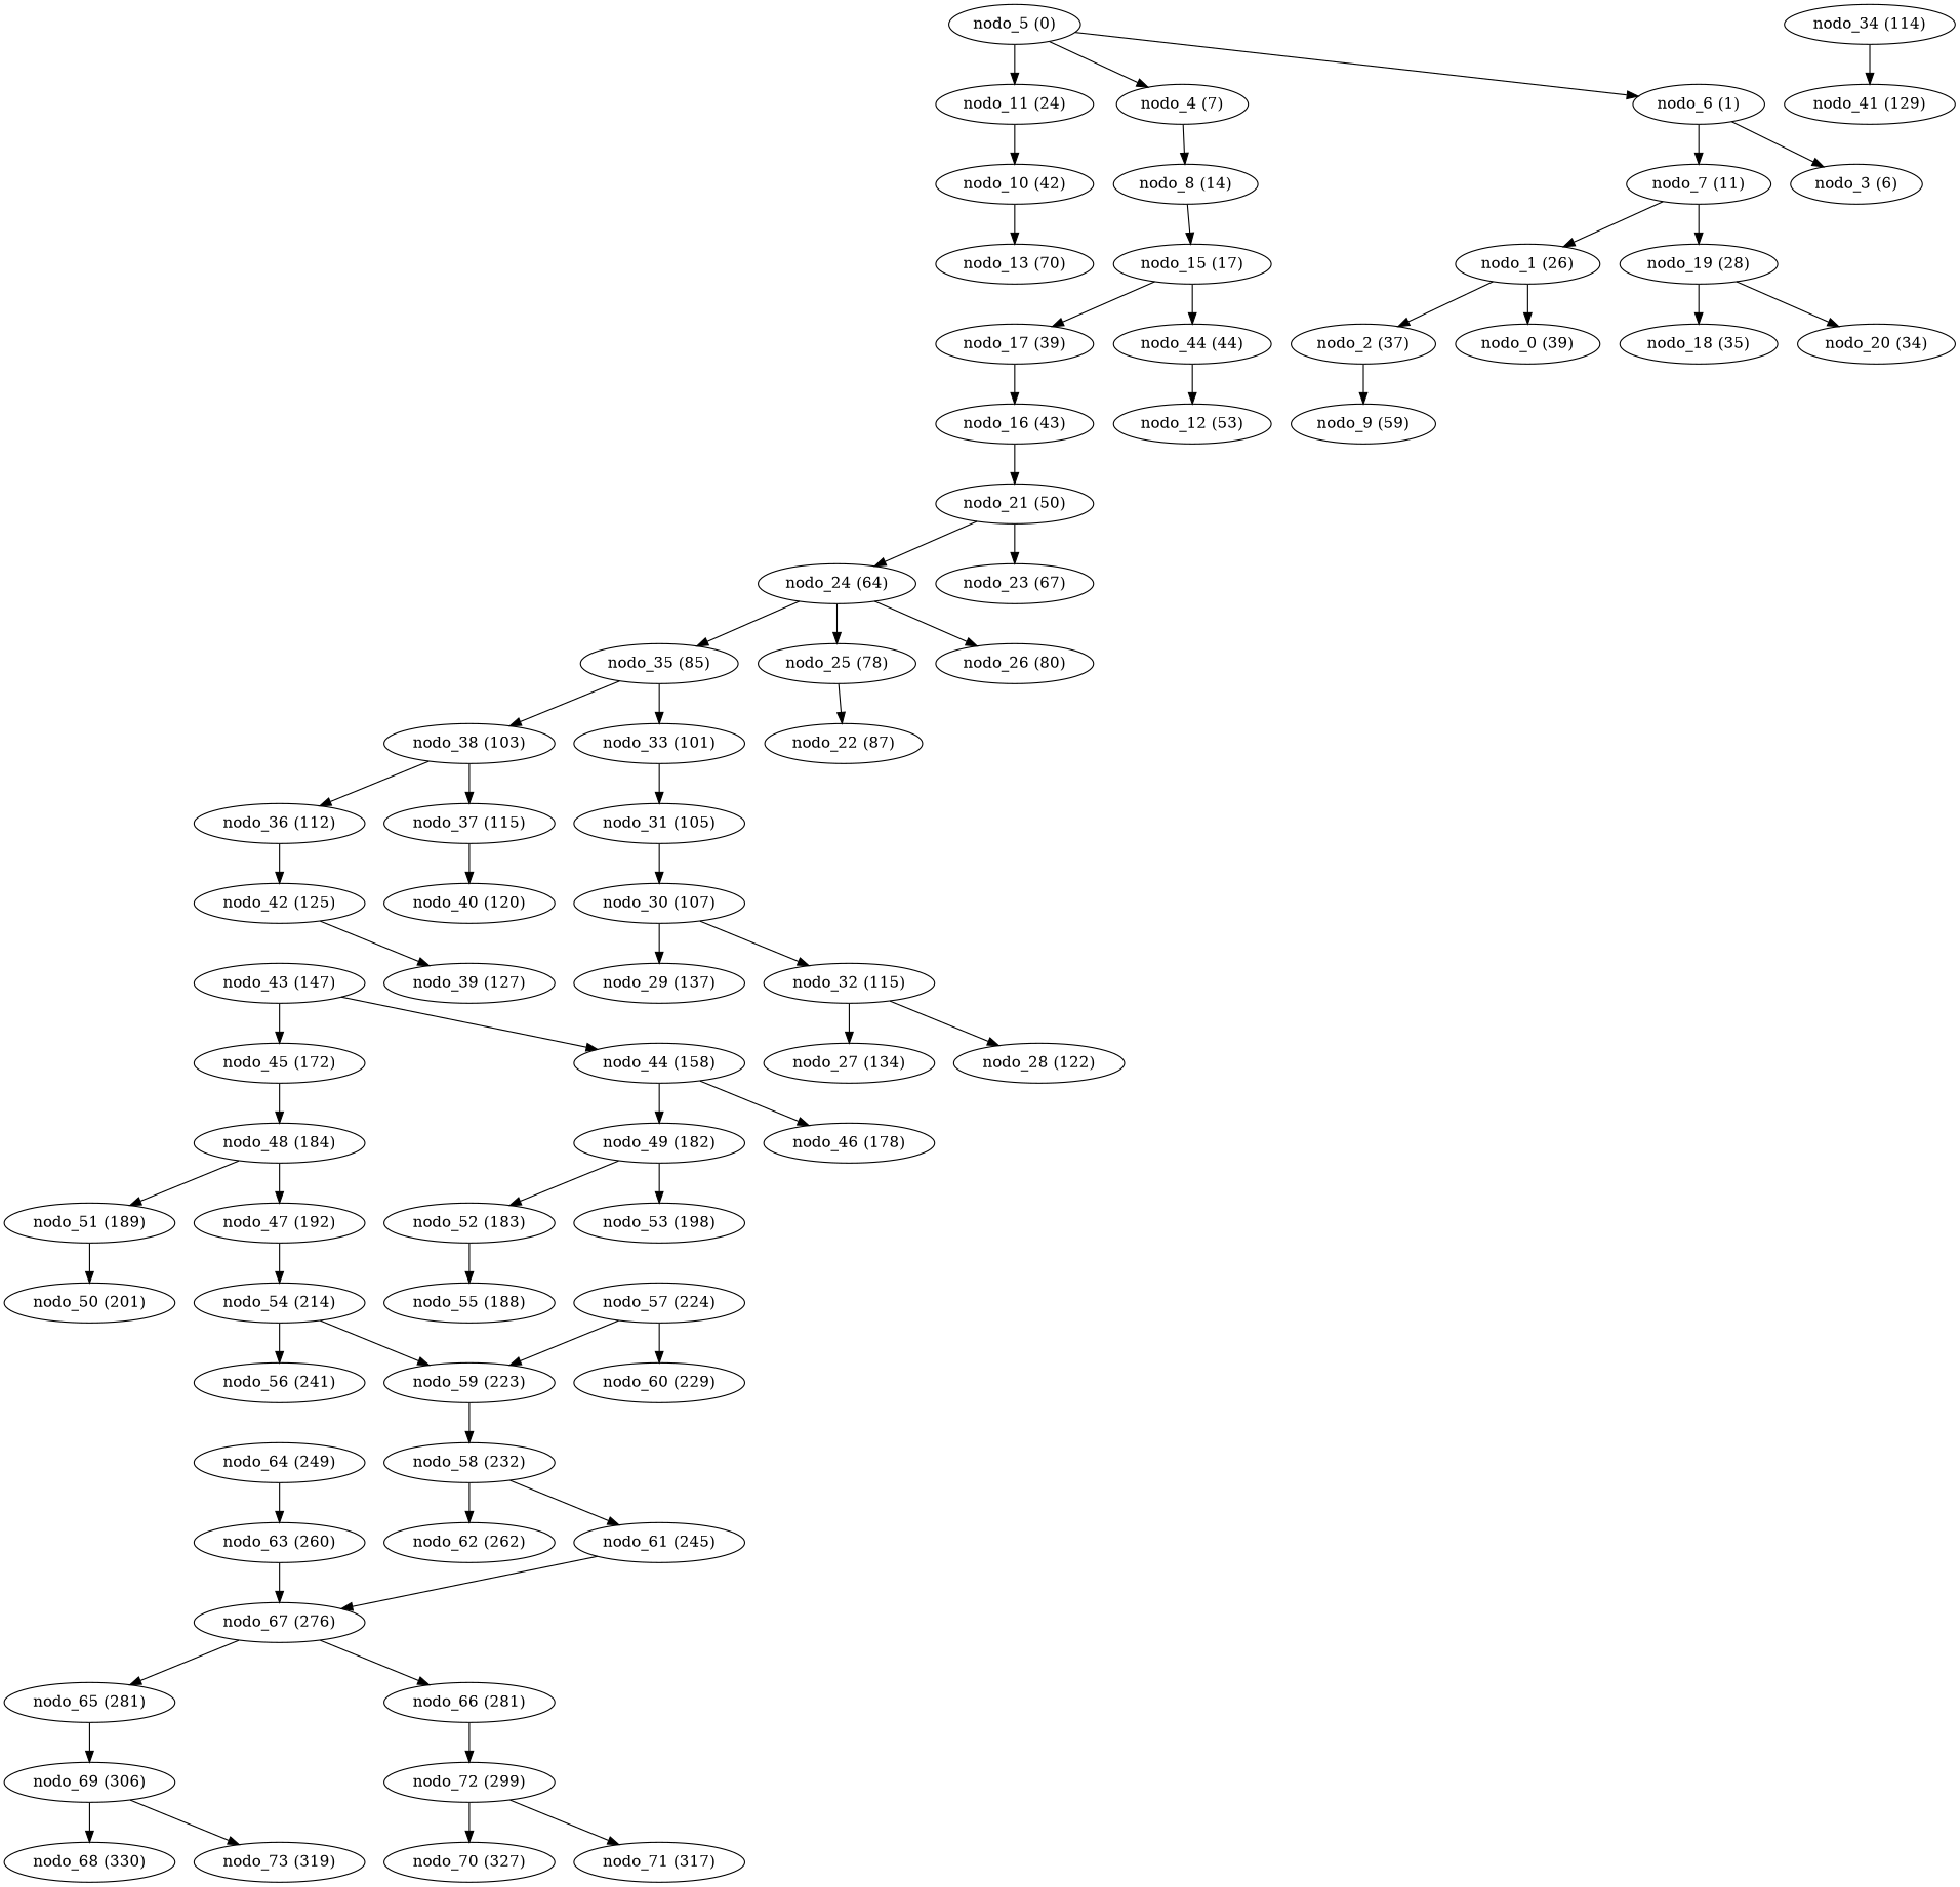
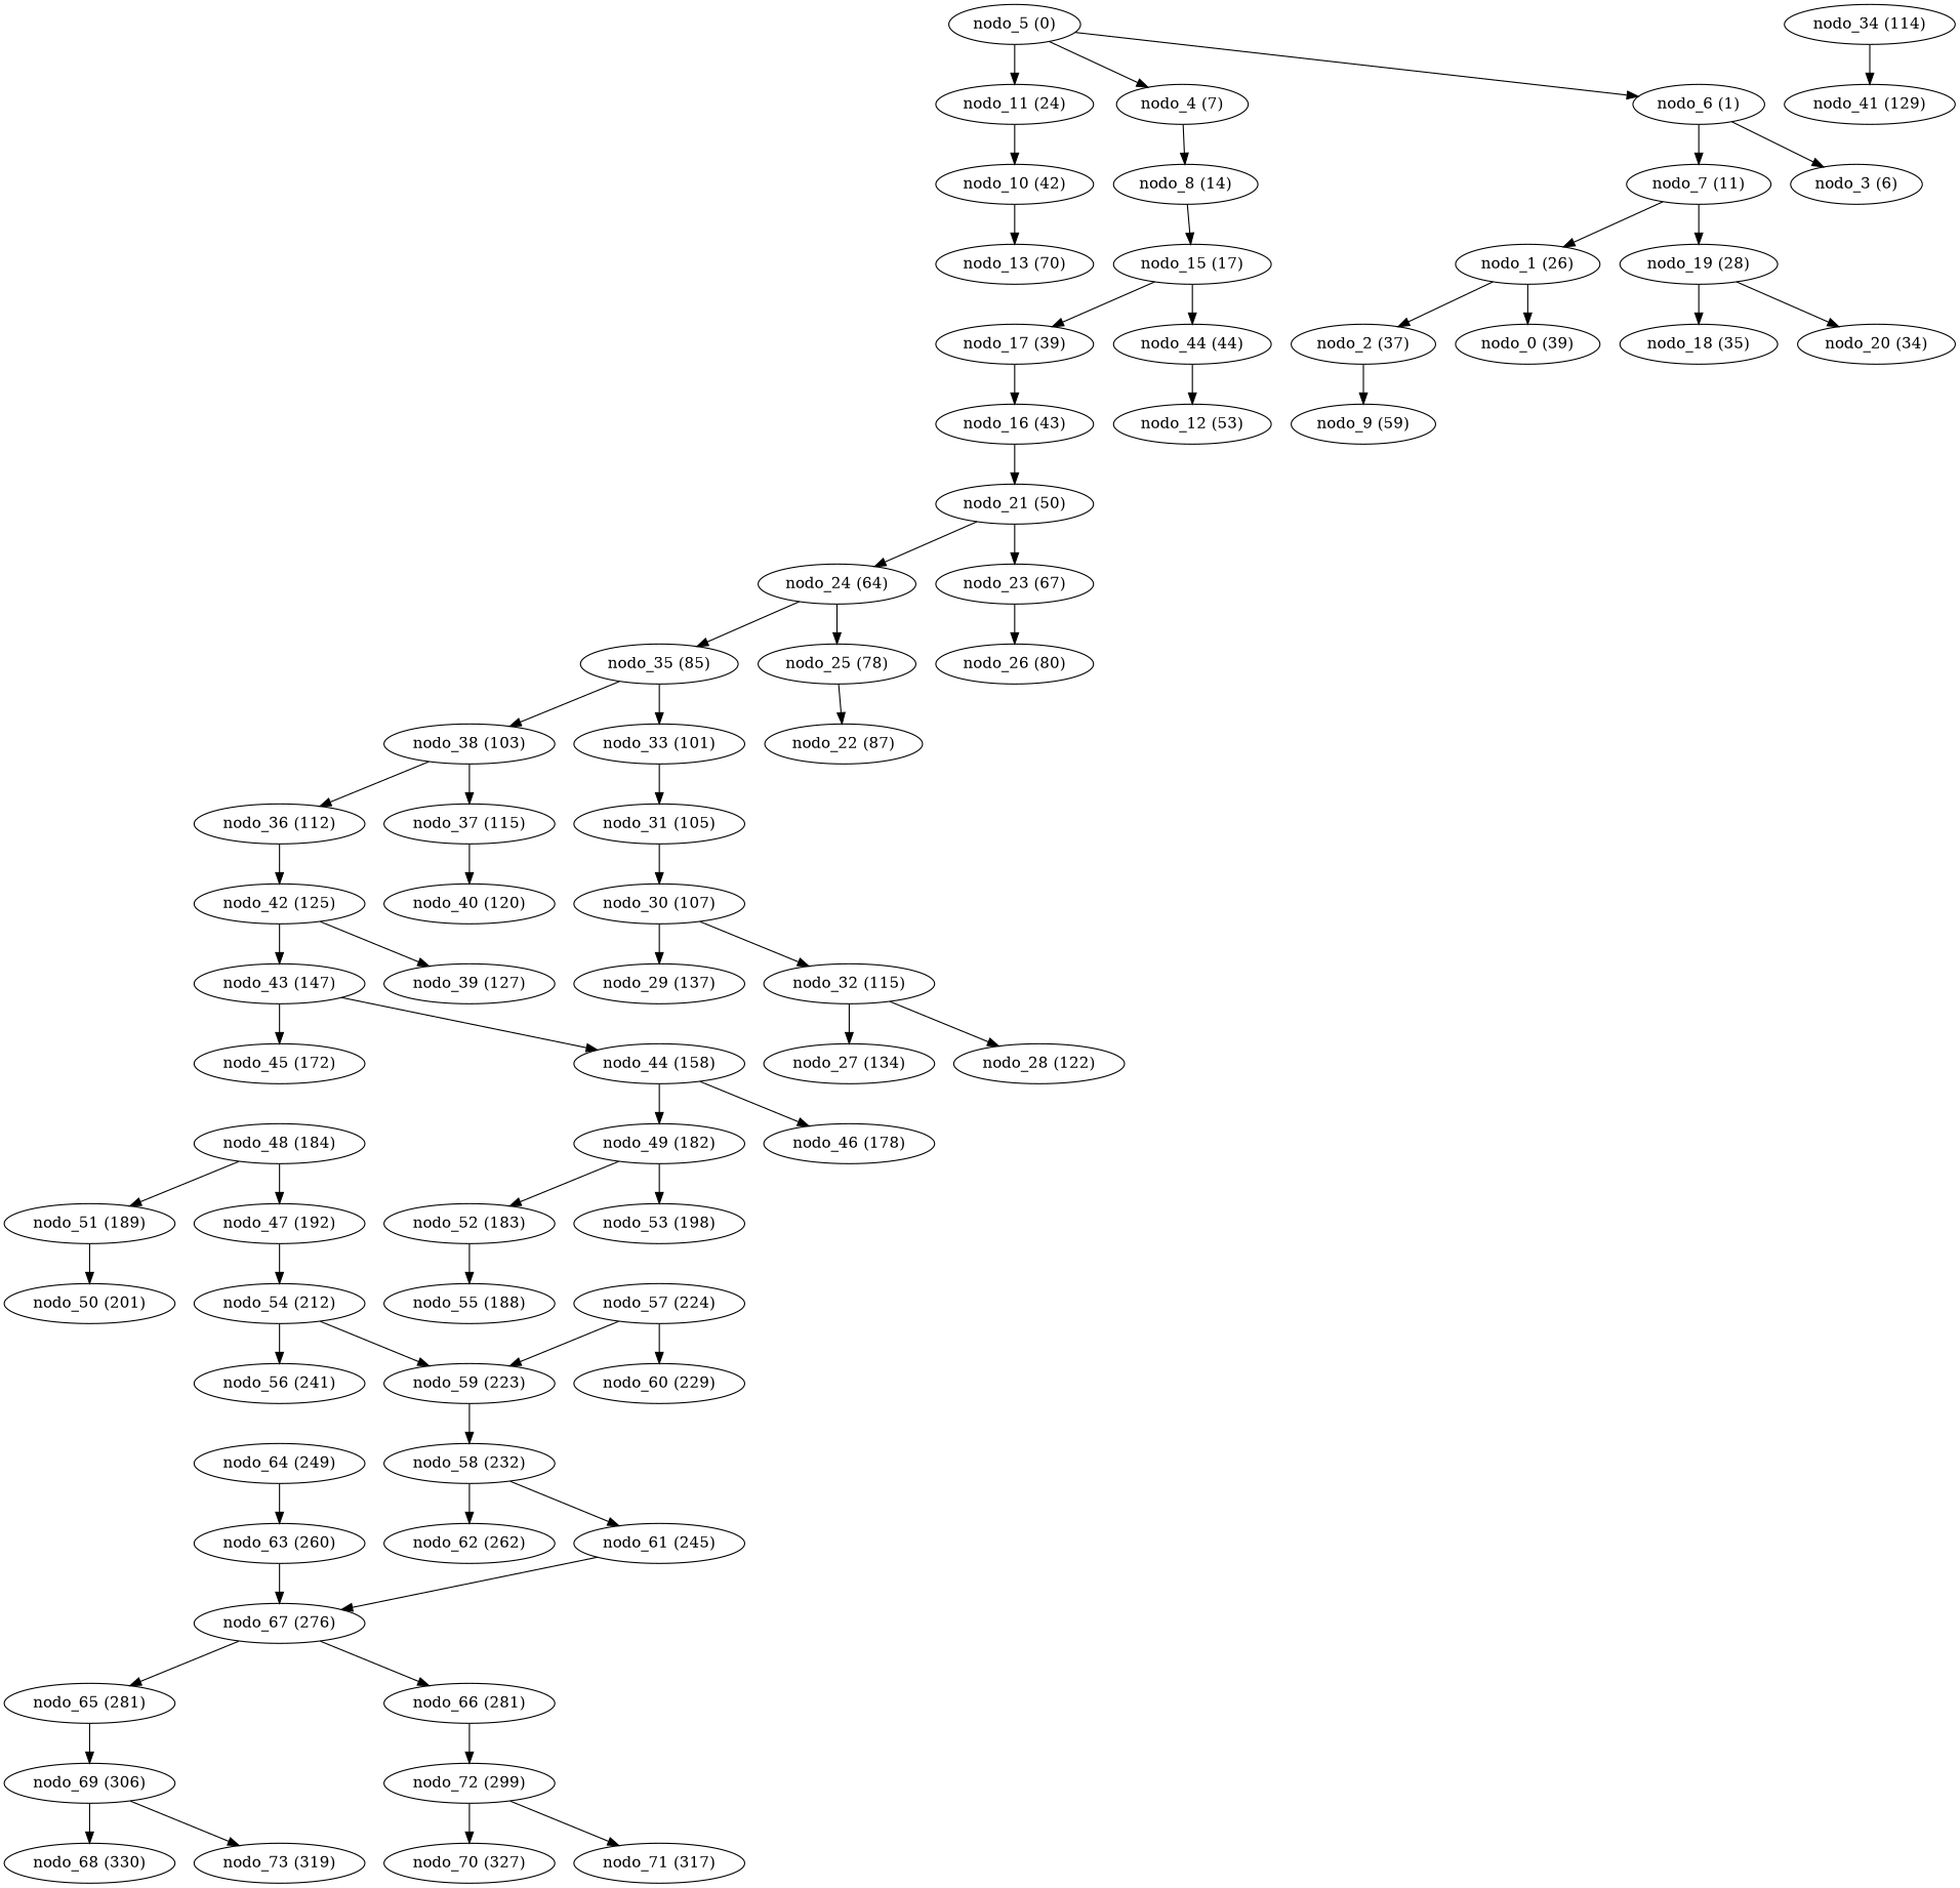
  digraph {
    edge [weight=5]
    "nodo_69 (306)"
    "nodo_68 (330)"
    "nodo_73 (319)"
    "nodo_72 (299)"
    "nodo_70 (327)"
    "nodo_71 (317)"
    "nodo_65 (281)"
    "nodo_66 (281)"
    "nodo_67 (276)"
    "nodo_63 (260)"
    "nodo_58 (232)"
    "nodo_62 (262)"
    "nodo_61 (245)"
    "nodo_64 (249)"
-   "nodo_54 (212)" [label="nodo_54 (214)"]
+   "nodo_54 (212)"
    "nodo_56 (241)"
    "nodo_59 (223)"
    "nodo_57 (224)"
    "nodo_60 (229)"
    "nodo_52 (183)"
    "nodo_55 (188)"
    "nodo_51 (189)"
    "nodo_50 (201)"
    "nodo_49 (182)"
    "nodo_53 (198)"
    "nodo_48 (184)"
    "nodo_47 (192)"
    "nodo_45 (172)"
    "nodo_44 (158)"
    "nodo_46 (178)"
    "nodo_43 (147)"
    "nodo_42 (125)"
    "nodo_39 (127)"
    "nodo_30 (107)"
    "nodo_29 (137)"
    "nodo_32 (115)"
    "nodo_27 (134)"
    "nodo_28 (122)"
    "nodo_34 (114)"
    "nodo_41 (129)"
    "nodo_36 (112)"
    "nodo_37 (115)"
    "nodo_40 (120)"
    "nodo_38 (103)"
    "nodo_33 (101)"
    "nodo_31 (105)"
    "nodo_35 (85)"
    "nodo_25 (78)"
    "nodo_22 (87)"
    "nodo_24 (64)"
    "nodo_23 (67)"
    "nodo_26 (80)"
    "nodo_10 (42)"
    "nodo_13 (70)"
    "nodo_21 (50)"
    "nodo_16 (43)"
    "nodo_17 (39)"
    "nodo_2 (37)"
    "nodo_9 (59)"
    n60 [label="nodo_44 (44)"]
    "nodo_12 (53)"
    "nodo_15 (17)"
    "nodo_11 (24)"
    "nodo_1 (26)"
    "nodo_0 (39)"
    "nodo_19 (28)"
    "nodo_18 (35)"
    "nodo_20 (34)"
    "nodo_7 (11)"
    "nodo_5 (0)"
    "nodo_4 (7)"
    "nodo_6 (1)"
    "nodo_8 (14)"
    n74 [label="nodo_3 (6)"]
    "nodo_69 (306)" -> "nodo_68 (330)" [weight=24]
    "nodo_69 (306)" -> "nodo_73 (319)" [weight=13]
    "nodo_72 (299)" -> "nodo_70 (327)" [weight=28]
    "nodo_72 (299)" -> "nodo_71 (317)" [weight=18]
    "nodo_65 (281)" -> "nodo_69 (306)" [weight=25]
    "nodo_66 (281)" -> "nodo_72 (299)" [weight=18]
    "nodo_67 (276)" -> "nodo_65 (281)"
    "nodo_67 (276)" -> "nodo_66 (281)"
    "nodo_63 (260)" -> "nodo_67 (276)" [weight=16]
    "nodo_58 (232)" -> "nodo_62 (262)" [weight=30]
    "nodo_58 (232)" -> "nodo_61 (245)" [weight=13]
    "nodo_61 (245)" -> "nodo_67 (276)" [weight=4]
    "nodo_64 (249)" -> "nodo_63 (260)" [weight=11]
    "nodo_54 (212)" -> "nodo_56 (241)" [weight=29]
    "nodo_54 (212)" -> "nodo_59 (223)" [weight=11]
    "nodo_59 (223)" -> "nodo_58 (232)" [weight=9]
    "nodo_57 (224)" -> "nodo_59 (223)" [weight=1]
    "nodo_57 (224)" -> "nodo_60 (229)"
    "nodo_52 (183)" -> "nodo_55 (188)"
    "nodo_51 (189)" -> "nodo_50 (201)" [weight=12]
    "nodo_49 (182)" -> "nodo_52 (183)" [weight=1]
    "nodo_49 (182)" -> "nodo_53 (198)" [weight=16]
    "nodo_48 (184)" -> "nodo_51 (189)"
    "nodo_48 (184)" -> "nodo_47 (192)" [weight=8]
    "nodo_47 (192)" -> "nodo_54 (212)" [weight=29]
-   "nodo_45 (172)" -> "nodo_48 (184)" [weight=12]
    "nodo_44 (158)" -> "nodo_49 (182)" [weight=24]
    "nodo_44 (158)" -> "nodo_46 (178)" [weight=20]
    "nodo_43 (147)" -> "nodo_45 (172)" [weight=25]
    "nodo_43 (147)" -> "nodo_44 (158)" [weight=11]
+   "nodo_42 (125)" -> "nodo_43 (147)" [weight=22]
    "nodo_42 (125)" -> "nodo_39 (127)" [weight=2]
    "nodo_30 (107)" -> "nodo_29 (137)" [weight=30]
    "nodo_30 (107)" -> "nodo_32 (115)" [weight=8]
    "nodo_32 (115)" -> "nodo_27 (134)" [weight=19]
    "nodo_32 (115)" -> "nodo_28 (122)" [weight=7]
    "nodo_34 (114)" -> "nodo_41 (129)" [weight=15]
    "nodo_36 (112)" -> "nodo_42 (125)" [weight=13]
    "nodo_37 (115)" -> "nodo_40 (120)"
    "nodo_38 (103)" -> "nodo_36 (112)" [weight=9]
    "nodo_38 (103)" -> "nodo_37 (115)" [weight=12]
    "nodo_33 (101)" -> "nodo_31 (105)" [weight=4]
    "nodo_31 (105)" -> "nodo_30 (107)" [weight=2]
    "nodo_35 (85)" -> "nodo_38 (103)" [weight=18]
    "nodo_35 (85)" -> "nodo_33 (101)" [weight=16]
    "nodo_25 (78)" -> "nodo_22 (87)" [weight=9]
    "nodo_24 (64)" -> "nodo_35 (85)" [weight=21]
    "nodo_24 (64)" -> "nodo_25 (78)" [weight=14]
-   "nodo_24 (64)" -> "nodo_26 (80)" [weight=13]
+   "nodo_23 (67)" -> "nodo_26 (80)" [weight=13]
    "nodo_10 (42)" -> "nodo_13 (70)" [weight=28]
    "nodo_21 (50)" -> "nodo_24 (64)" [weight=14]
    "nodo_21 (50)" -> "nodo_23 (67)" [weight=17]
    "nodo_16 (43)" -> "nodo_21 (50)" [weight=7]
    "nodo_17 (39)" -> "nodo_16 (43)" [weight=4]
    "nodo_2 (37)" -> "nodo_9 (59)" [weight=22]
    n60 -> "nodo_12 (53)" [weight=9]
    "nodo_15 (17)" -> "nodo_17 (39)" [weight=22]
    "nodo_15 (17)" -> n60 [weight=27]
    "nodo_11 (24)" -> "nodo_10 (42)" [weight=18]
    "nodo_1 (26)" -> "nodo_2 (37)" [weight=11]
    "nodo_1 (26)" -> "nodo_0 (39)" [weight=13]
    "nodo_19 (28)" -> "nodo_18 (35)" [weight=7]
    "nodo_19 (28)" -> "nodo_20 (34)" [weight=6]
    "nodo_7 (11)" -> "nodo_1 (26)" [weight=15]
    "nodo_7 (11)" -> "nodo_19 (28)" [weight=17]
    "nodo_5 (0)" -> "nodo_11 (24)" [weight=24]
    "nodo_5 (0)" -> "nodo_4 (7)" [weight=7]
    "nodo_5 (0)" -> "nodo_6 (1)" [weight=1]
    "nodo_4 (7)" -> "nodo_8 (14)" [weight=7]
    "nodo_6 (1)" -> "nodo_7 (11)" [weight=10]
    "nodo_6 (1)" -> n74 [weight=8]
    "nodo_8 (14)" -> "nodo_15 (17)" [weight=3]
  }
